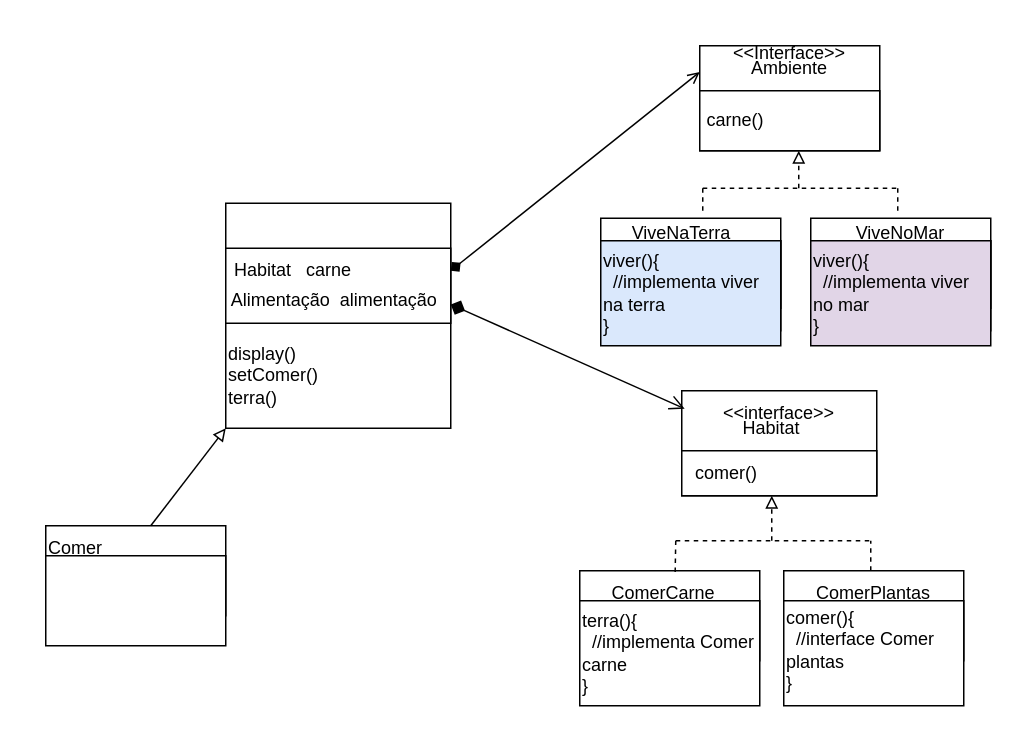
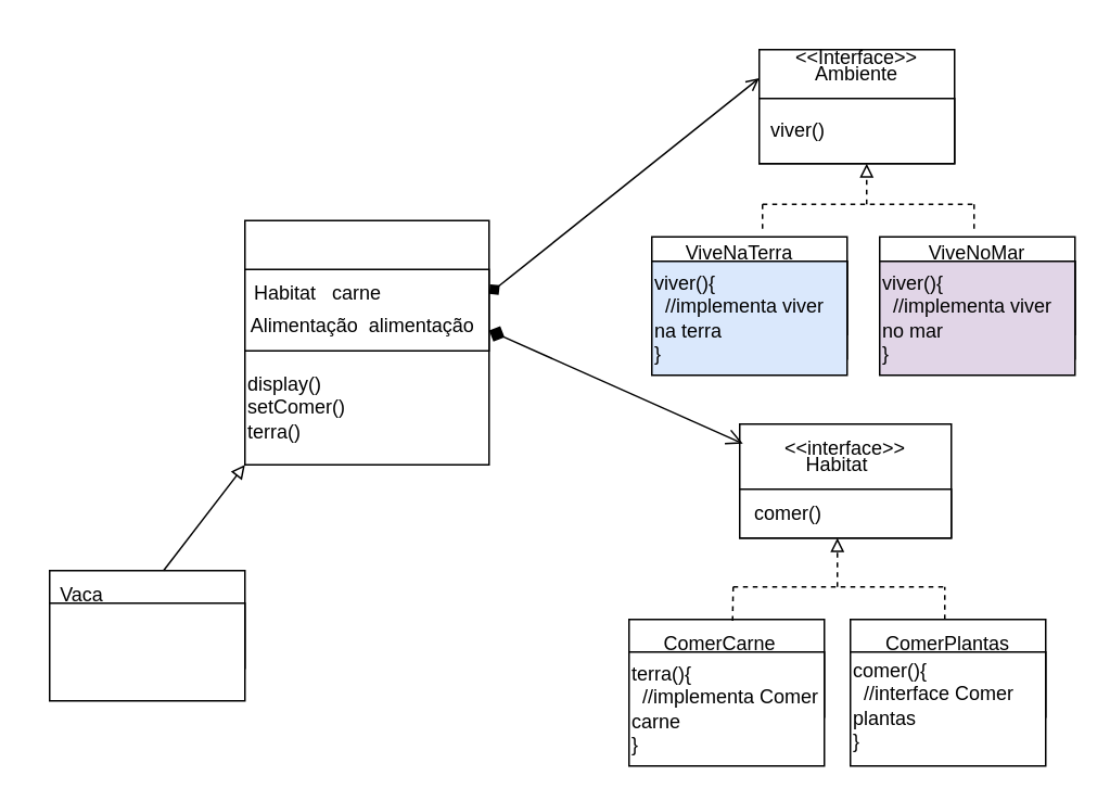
  <mxCell id="0" />
  <mxCell id="1" parent="0" />
  <mxCell id="2" value="" style="whiteSpace=wrap;html=1;aspect=fixed;" vertex="1" parent="1"><mxGeometry x="150" y="135" width="150" height="150" as="geometry" /></mxCell>
  <mxCell id="3" value="" style="rounded=0;whiteSpace=wrap;html=1;" vertex="1" parent="1"><mxGeometry x="150" y="165" width="150" height="50" as="geometry" /></mxCell>
  <mxCell id="4" value="Habitat&amp;nbsp; &amp;nbsp;carne" style="text;html=1;strokeColor=none;fillColor=none;align=center;verticalAlign=middle;whiteSpace=wrap;rounded=0;" vertex="1" parent="1"><mxGeometry x="150" y="165" width="90" height="30" as="geometry" /></mxCell>
  <mxCell id="5" value="Alimentação&amp;nbsp; alimentação" style="text;html=1;strokeColor=none;fillColor=none;align=center;verticalAlign=middle;whiteSpace=wrap;rounded=0;" vertex="1" parent="1"><mxGeometry x="150" y="185" width="145" height="30" as="geometry" /></mxCell>
  <mxCell id="6" value="" style="rounded=0;whiteSpace=wrap;html=1;" vertex="1" parent="1"><mxGeometry x="454" y="260" width="130" height="70" as="geometry" /></mxCell>
  <mxCell id="7" value="&amp;lt;&amp;lt;interface&amp;gt;&amp;gt;" style="text;html=1;strokeColor=none;fillColor=none;align=center;verticalAlign=middle;whiteSpace=wrap;rounded=0;" vertex="1" parent="1"><mxGeometry x="484" y="260" width="70" height="30" as="geometry" /></mxCell>
  <mxCell id="8" value="" style="rounded=0;whiteSpace=wrap;html=1;" vertex="1" parent="1"><mxGeometry x="454" y="300" width="130" height="30" as="geometry" /></mxCell>
  <mxCell id="9" value="Habitat" style="text;html=1;strokeColor=none;fillColor=none;align=center;verticalAlign=middle;whiteSpace=wrap;rounded=0;" vertex="1" parent="1"><mxGeometry x="484" y="270" width="60" height="30" as="geometry" /></mxCell>
  <mxCell id="10" value="comer()" style="text;html=1;strokeColor=none;fillColor=none;align=center;verticalAlign=middle;whiteSpace=wrap;rounded=0;" vertex="1" parent="1"><mxGeometry x="454" y="300" width="60" height="30" as="geometry" /></mxCell>
  <mxCell id="11" value="" style="rounded=0;whiteSpace=wrap;html=1;" vertex="1" parent="1"><mxGeometry x="386" y="380" width="120" height="60" as="geometry" /></mxCell>
  <mxCell id="12" value="" style="rounded=0;whiteSpace=wrap;html=1;" vertex="1" parent="1"><mxGeometry x="522" y="380" width="120" height="60" as="geometry" /></mxCell>
  <mxCell id="13" value="" style="rounded=0;whiteSpace=wrap;html=1;" vertex="1" parent="1"><mxGeometry x="466" y="30" width="120" height="70" as="geometry" /></mxCell>
  <mxCell id="14" value="&amp;lt;&amp;lt;Interface&amp;gt;&amp;gt;" style="text;html=1;strokeColor=none;fillColor=none;align=center;verticalAlign=middle;whiteSpace=wrap;rounded=0;" vertex="1" parent="1"><mxGeometry x="496" y="20" width="60" height="30" as="geometry" /></mxCell>
  <mxCell id="15" value="Ambiente" style="text;html=1;strokeColor=none;fillColor=none;align=center;verticalAlign=middle;whiteSpace=wrap;rounded=0;" vertex="1" parent="1"><mxGeometry x="496" y="30" width="60" height="30" as="geometry" /></mxCell>
  <mxCell id="16" value="" style="rounded=0;whiteSpace=wrap;html=1;" vertex="1" parent="1"><mxGeometry x="466" y="60" width="120" height="40" as="geometry" /></mxCell>
- <mxCell id="17" value="carne()" style="text;html=1;strokeColor=none;fillColor=none;align=center;verticalAlign=middle;whiteSpace=wrap;rounded=0;" vertex="1" parent="1"><mxGeometry x="460" y="65" width="60" height="30" as="geometry" /></mxCell>
+ <mxCell id="17" value="viver()" style="text;html=1;strokeColor=none;fillColor=none;align=center;verticalAlign=middle;whiteSpace=wrap;rounded=0;" vertex="1" parent="1"><mxGeometry x="460" y="65" width="60" height="30" as="geometry" /></mxCell>
  <mxCell id="18" value="" style="rounded=0;whiteSpace=wrap;html=1;" vertex="1" parent="1"><mxGeometry x="400" y="145" width="120" height="60" as="geometry" /></mxCell>
  <mxCell id="19" value="" style="rounded=0;whiteSpace=wrap;html=1;" vertex="1" parent="1"><mxGeometry x="540" y="145" width="120" height="60" as="geometry" /></mxCell>
  <mxCell id="20" value="" style="rounded=0;whiteSpace=wrap;html=1;" vertex="1" parent="1"><mxGeometry x="400" y="160" width="120" height="60" as="geometry" /></mxCell>
  <mxCell id="21" value="ViveNaTerra" style="text;html=1;strokeColor=none;fillColor=none;align=center;verticalAlign=middle;whiteSpace=wrap;rounded=0;" vertex="1" parent="1"><mxGeometry x="424" y="140" width="60" height="30" as="geometry" /></mxCell>
  <mxCell id="22" value="" style="rounded=0;whiteSpace=wrap;html=1;" vertex="1" parent="1"><mxGeometry x="540" y="160" width="120" height="60" as="geometry" /></mxCell>
  <mxCell id="23" value="ViveNoMar" style="text;html=1;strokeColor=none;fillColor=none;align=center;verticalAlign=middle;whiteSpace=wrap;rounded=0;" vertex="1" parent="1"><mxGeometry x="570" y="140" width="60" height="30" as="geometry" /></mxCell>
  <mxCell id="24" value="terra(){&lt;br&gt;&amp;nbsp; //implementa Comer&lt;br&gt;carne&lt;br&gt;}" style="rounded=0;whiteSpace=wrap;html=1;align=left;" vertex="1" parent="1"><mxGeometry x="386" y="400" width="120" height="70" as="geometry" /></mxCell>
  <mxCell id="25" value="" style="rounded=0;whiteSpace=wrap;html=1;" vertex="1" parent="1"><mxGeometry x="522" y="400" width="120" height="70" as="geometry" /></mxCell>
  <mxCell id="26" value="ComerCarne" style="text;html=1;strokeColor=none;fillColor=none;align=center;verticalAlign=middle;whiteSpace=wrap;rounded=0;" vertex="1" parent="1"><mxGeometry x="412" y="380" width="60" height="30" as="geometry" /></mxCell>
  <mxCell id="27" value="ComerPlantas" style="text;html=1;strokeColor=none;fillColor=none;align=center;verticalAlign=middle;whiteSpace=wrap;rounded=0;" vertex="1" parent="1"><mxGeometry x="542" y="380" width="80" height="30" as="geometry" /></mxCell>
  <mxCell id="28" value="comer(){&lt;br style=&quot;border-color: var(--border-color);&quot;&gt;&lt;span style=&quot;&quot;&gt;&amp;nbsp; //interface Comer&lt;/span&gt;&lt;br style=&quot;border-color: var(--border-color);&quot;&gt;&lt;span style=&quot;&quot;&gt;plantas&lt;/span&gt;&lt;br style=&quot;border-color: var(--border-color);&quot;&gt;&lt;span style=&quot;&quot;&gt;}&lt;/span&gt;" style="text;html=1;strokeColor=none;fillColor=none;align=left;verticalAlign=middle;whiteSpace=wrap;rounded=0;" vertex="1" parent="1"><mxGeometry x="522" y="395" width="120" height="75" as="geometry" /></mxCell>
  <mxCell id="29" value="viver(){&lt;br&gt;&amp;nbsp; //implementa viver na terra&lt;br&gt;}" style="rounded=0;whiteSpace=wrap;html=1;align=left;fillColor=#dae8fc;" vertex="1" parent="1"><mxGeometry x="400" y="160" width="120" height="70" as="geometry" /></mxCell>
  <mxCell id="30" value="viver(){&lt;br&gt;&amp;nbsp; //implementa viver no mar&lt;br&gt;}" style="rounded=0;whiteSpace=wrap;html=1;align=left;fillColor=#e1d5e7;" vertex="1" parent="1"><mxGeometry x="540" y="160" width="120" height="70" as="geometry" /></mxCell>
  <mxCell id="31" value="display()&lt;br&gt;setComer()&lt;br&gt;terra()" style="text;html=1;strokeColor=none;fillColor=none;align=left;verticalAlign=middle;whiteSpace=wrap;rounded=0;" vertex="1" parent="1"><mxGeometry x="150" y="215" width="150" height="70" as="geometry" /></mxCell>
  <mxCell id="32" value="" style="edgeStyle=none;orthogonalLoop=1;jettySize=auto;html=1;endArrow=open;startArrow=diamond;endSize=8;startSize=8;rounded=0;exitX=1;exitY=0.75;exitDx=0;exitDy=0;entryX=0.015;entryY=0.171;entryDx=0;entryDy=0;entryPerimeter=0;startFill=1;endFill=0;" edge="1" parent="1" source="3" target="6"><mxGeometry width="100" relative="1" as="geometry"><mxPoint x="340" y="330" as="sourcePoint" /><mxPoint x="440" y="330" as="targetPoint" /><Array as="points" /></mxGeometry></mxCell>
  <mxCell id="33" value="" style="endArrow=block;dashed=1;html=1;rounded=0;endFill=0;" edge="1" parent="1"><mxGeometry width="50" height="50" relative="1" as="geometry"><mxPoint x="514" y="360" as="sourcePoint" /><mxPoint x="514" y="330" as="targetPoint" /></mxGeometry></mxCell>
  <mxCell id="34" value="" style="endArrow=none;dashed=1;html=1;rounded=0;" edge="1" parent="1"><mxGeometry width="50" height="50" relative="1" as="geometry"><mxPoint x="450" y="360" as="sourcePoint" /><mxPoint x="580" y="360" as="targetPoint" /></mxGeometry></mxCell>
  <mxCell id="35" value="" style="endArrow=none;dashed=1;html=1;rounded=0;exitX=0.627;exitY=0.027;exitDx=0;exitDy=0;exitPerimeter=0;" edge="1" parent="1" source="26"><mxGeometry width="50" height="50" relative="1" as="geometry"><mxPoint x="432" y="370" as="sourcePoint" /><mxPoint x="450" y="360" as="targetPoint" /></mxGeometry></mxCell>
  <mxCell id="36" value="" style="endArrow=none;dashed=1;html=1;rounded=0;" edge="1" parent="1"><mxGeometry width="50" height="50" relative="1" as="geometry"><mxPoint x="580" y="380" as="sourcePoint" /><mxPoint x="580" y="360" as="targetPoint" /></mxGeometry></mxCell>
  <mxCell id="37" value="" style="endArrow=block;dashed=1;html=1;rounded=0;endFill=0;" edge="1" parent="1"><mxGeometry width="50" height="50" relative="1" as="geometry"><mxPoint x="532" y="125" as="sourcePoint" /><mxPoint x="532" y="100" as="targetPoint" /></mxGeometry></mxCell>
  <mxCell id="38" value="" style="endArrow=none;dashed=1;html=1;rounded=0;" edge="1" parent="1"><mxGeometry width="50" height="50" relative="1" as="geometry"><mxPoint x="468" y="125" as="sourcePoint" /><mxPoint x="598" y="125" as="targetPoint" /></mxGeometry></mxCell>
  <mxCell id="39" value="" style="endArrow=none;dashed=1;html=1;rounded=0;" edge="1" parent="1"><mxGeometry width="50" height="50" relative="1" as="geometry"><mxPoint x="468" y="140" as="sourcePoint" /><mxPoint x="468" y="125" as="targetPoint" /></mxGeometry></mxCell>
  <mxCell id="40" value="" style="endArrow=none;dashed=1;html=1;rounded=0;" edge="1" parent="1"><mxGeometry width="50" height="50" relative="1" as="geometry"><mxPoint x="598" y="140" as="sourcePoint" /><mxPoint x="598" y="125" as="targetPoint" /></mxGeometry></mxCell>
  <mxCell id="41" value="" style="endArrow=open;html=1;rounded=0;entryX=0;entryY=0.25;entryDx=0;entryDy=0;startArrow=diamond;startFill=1;endFill=0;" edge="1" parent="1" target="13"><mxGeometry width="50" height="50" relative="1" as="geometry"><mxPoint x="300" y="180" as="sourcePoint" /><mxPoint x="350" y="130" as="targetPoint" /></mxGeometry></mxCell>
  <mxCell id="42" value="" style="rounded=0;whiteSpace=wrap;html=1;" vertex="1" parent="1"><mxGeometry x="30" y="350" width="120" height="60" as="geometry" /></mxCell>
- <mxCell id="43" value="Comer" style="text;html=1;strokeColor=none;fillColor=none;align=center;verticalAlign=middle;whiteSpace=wrap;rounded=0;" vertex="1" parent="1"><mxGeometry x="20" y="350" width="60" height="30" as="geometry" /></mxCell>
+ <mxCell id="43" value="Vaca" style="text;html=1;strokeColor=none;fillColor=none;align=center;verticalAlign=middle;whiteSpace=wrap;rounded=0;" vertex="1" parent="1"><mxGeometry x="20" y="350" width="60" height="30" as="geometry" /></mxCell>
  <mxCell id="44" value="" style="rounded=0;whiteSpace=wrap;html=1;" vertex="1" parent="1"><mxGeometry x="30" y="370" width="120" height="60" as="geometry" /></mxCell>
  <mxCell id="45" value="" style="endArrow=block;html=1;rounded=0;entryX=0;entryY=1;entryDx=0;entryDy=0;endFill=0;" edge="1" parent="1" target="31"><mxGeometry width="50" height="50" relative="1" as="geometry"><mxPoint x="100" y="350" as="sourcePoint" /><mxPoint x="150" y="300" as="targetPoint" /></mxGeometry></mxCell>
